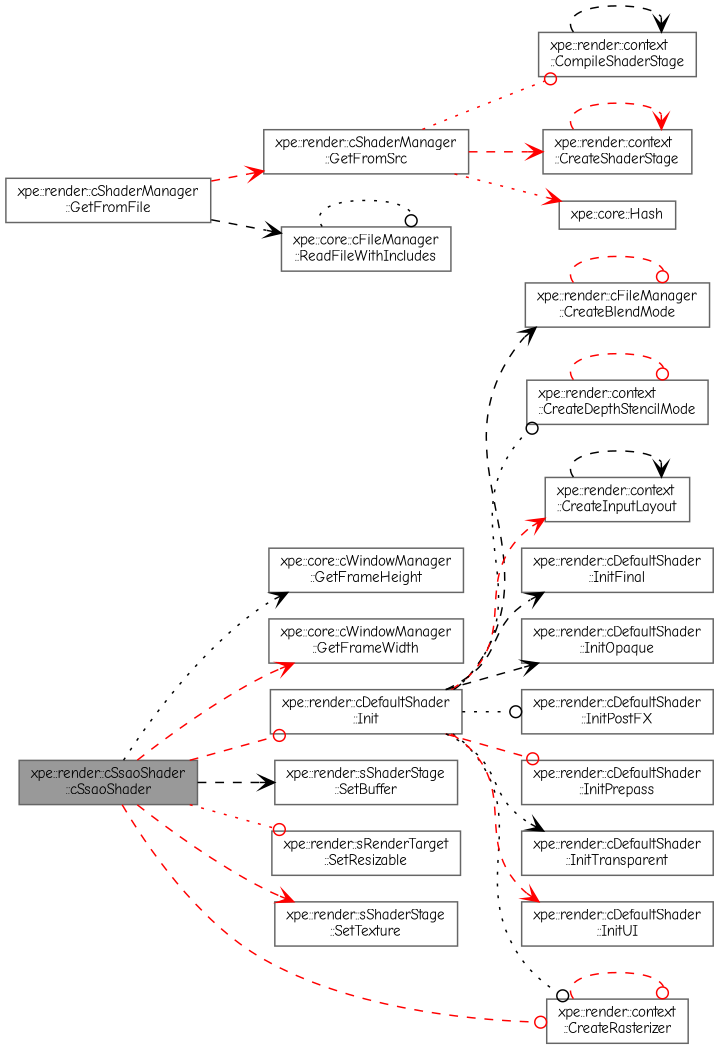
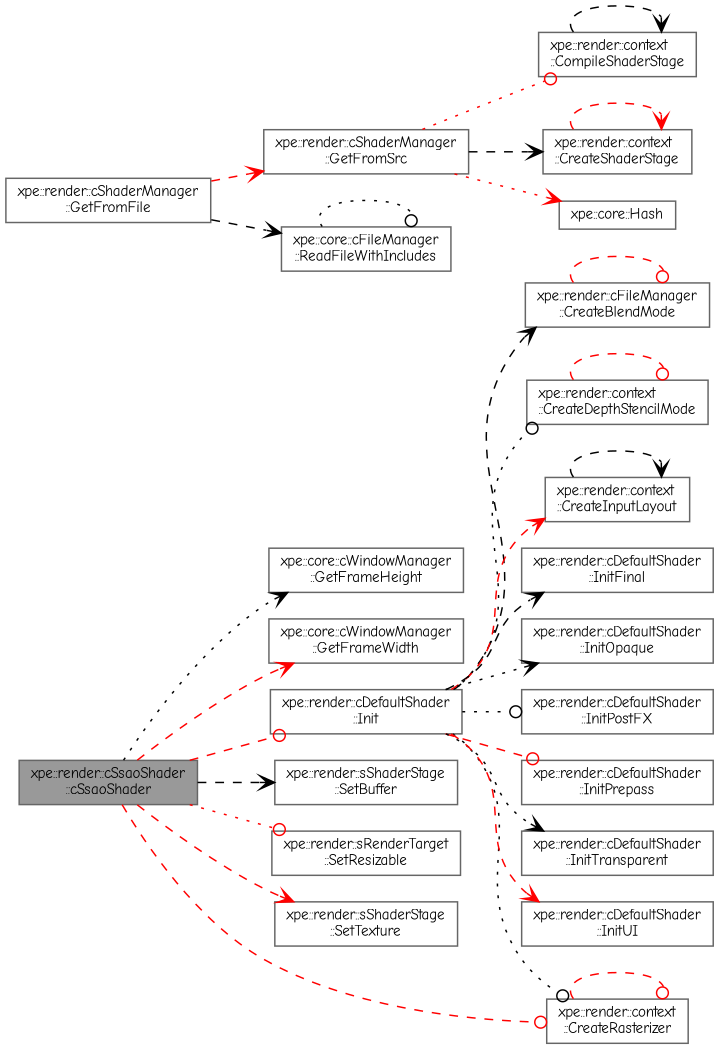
  digraph {
    fontname="Comic Neue"
    rankdir=LR
    node [color=grey40 fillcolor=white fontname="Comic Neue" fontsize=10 shape=box style=filled]
    edge [arrowhead=vee color=red fontname="Comic Neue" fontsize=10 labelfontname=Helvetica labelfontsize=10 style=dashed]
    n1 [color=gray40 fillcolor=grey60 fontcolor=black height=0.2 label="xpe::render::cSsaoShader\l::cSsaoShader" width=0.4]
    n2 [height=0.2 label="xpe::core::cWindowManager\l::GetFrameHeight" width=0.4]
    n3 [height=0.2 label="xpe::core::cWindowManager\l::GetFrameWidth" width=0.4]
    n4 [height=0.2 label="xpe::render::cDefaultShader\l::Init" width=0.4]
    n5 [height=0.2 label="xpe::render::sShaderStage\l::SetBuffer" width=0.4]
    n6 [height=0.2 label="xpe::render::sRenderTarget\l::SetResizable" width=0.4]
    n7 [height=0.2 label="xpe::render::sShaderStage\l::SetTexture" width=0.4]
    n8 [height=0.2 label="xpe::render::context\l::CreateRasterizer" width=0.4]
    n9 [height=0.2 label="xpe::render::cShaderManager\l::GetFromFile" width=0.4]
    n10 [height=0.2 label="xpe::render::cShaderManager\l::GetFromSrc" width=0.4]
    n11 [height=0.2 label="xpe::core::cFileManager\l::ReadFileWithIncludes" width=0.4]
    n12 [height=0.2 label="xpe::render::cFileManager\l::CreateBlendMode" width=0.4]
    n13 [height=0.2 label="xpe::render::context\l::CreateDepthStencilMode" width=0.4]
    n14 [height=0.2 label="xpe::render::context\l::CreateInputLayout" width=0.4]
    n15 [height=0.2 label="xpe::render::cDefaultShader\l::InitFinal" width=0.4]
    n16 [height=0.2 label="xpe::render::cDefaultShader\l::InitOpaque" width=0.4]
    n17 [height=0.2 label="xpe::render::cDefaultShader\l::InitPostFX" width=0.4]
    n18 [height=0.2 label="xpe::render::cDefaultShader\l::InitPrepass" width=0.4]
    n19 [height=0.2 label="xpe::render::cDefaultShader\l::InitTransparent" width=0.4]
    n20 [height=0.2 label="xpe::render::cDefaultShader\l::InitUI" width=0.4]
    n21 [height=0.2 label="xpe::render::context\l::CompileShaderStage" width=0.4]
    n22 [height=0.2 label="xpe::render::context\l::CreateShaderStage" width=0.4]
    n23 [height=0.2 label="xpe::core::Hash" width=0.4]
    n1 -> n2 [color=black style=dotted]
    n1 -> n3
    n1 -> n4 [arrowhead=odot]
    n1 -> n5 [color=black]
    n1 -> n6 [arrowhead=odot style=dotted]
    n1 -> n7
    n1 -> n8 [arrowhead=odot]
    n4 -> n8 [arrowhead=odot color=black style=dotted]
    n4 -> n12 [color=black]
    n4 -> n13 [arrowhead=odot color=black style=dotted]
    n4 -> n14
    n4 -> n15 [color=black]
-   n4 -> n16 [color=black]
+   n4 -> n16 [color=black style=dotted]
    n4 -> n17 [arrowhead=odot color=black style=dotted]
    n4 -> n18 [arrowhead=odot]
    n4 -> n19 [color=black style=dotted]
    n4 -> n20
    n8 -> n8 [arrowhead=odot]
    n9 -> n10
    n9 -> n11 [color=black]
    n10 -> n21 [arrowhead=odot style=dotted]
-   n10 -> n22
+   n10 -> n22 [color=black]
    n10 -> n23 [style=dotted]
    n11 -> n11 [arrowhead=odot color=black style=dotted]
    n12 -> n12 [arrowhead=odot]
    n13 -> n13 [arrowhead=odot]
    n14 -> n14 [color=black]
    n21 -> n21 [color=black]
    n22 -> n22
  }
